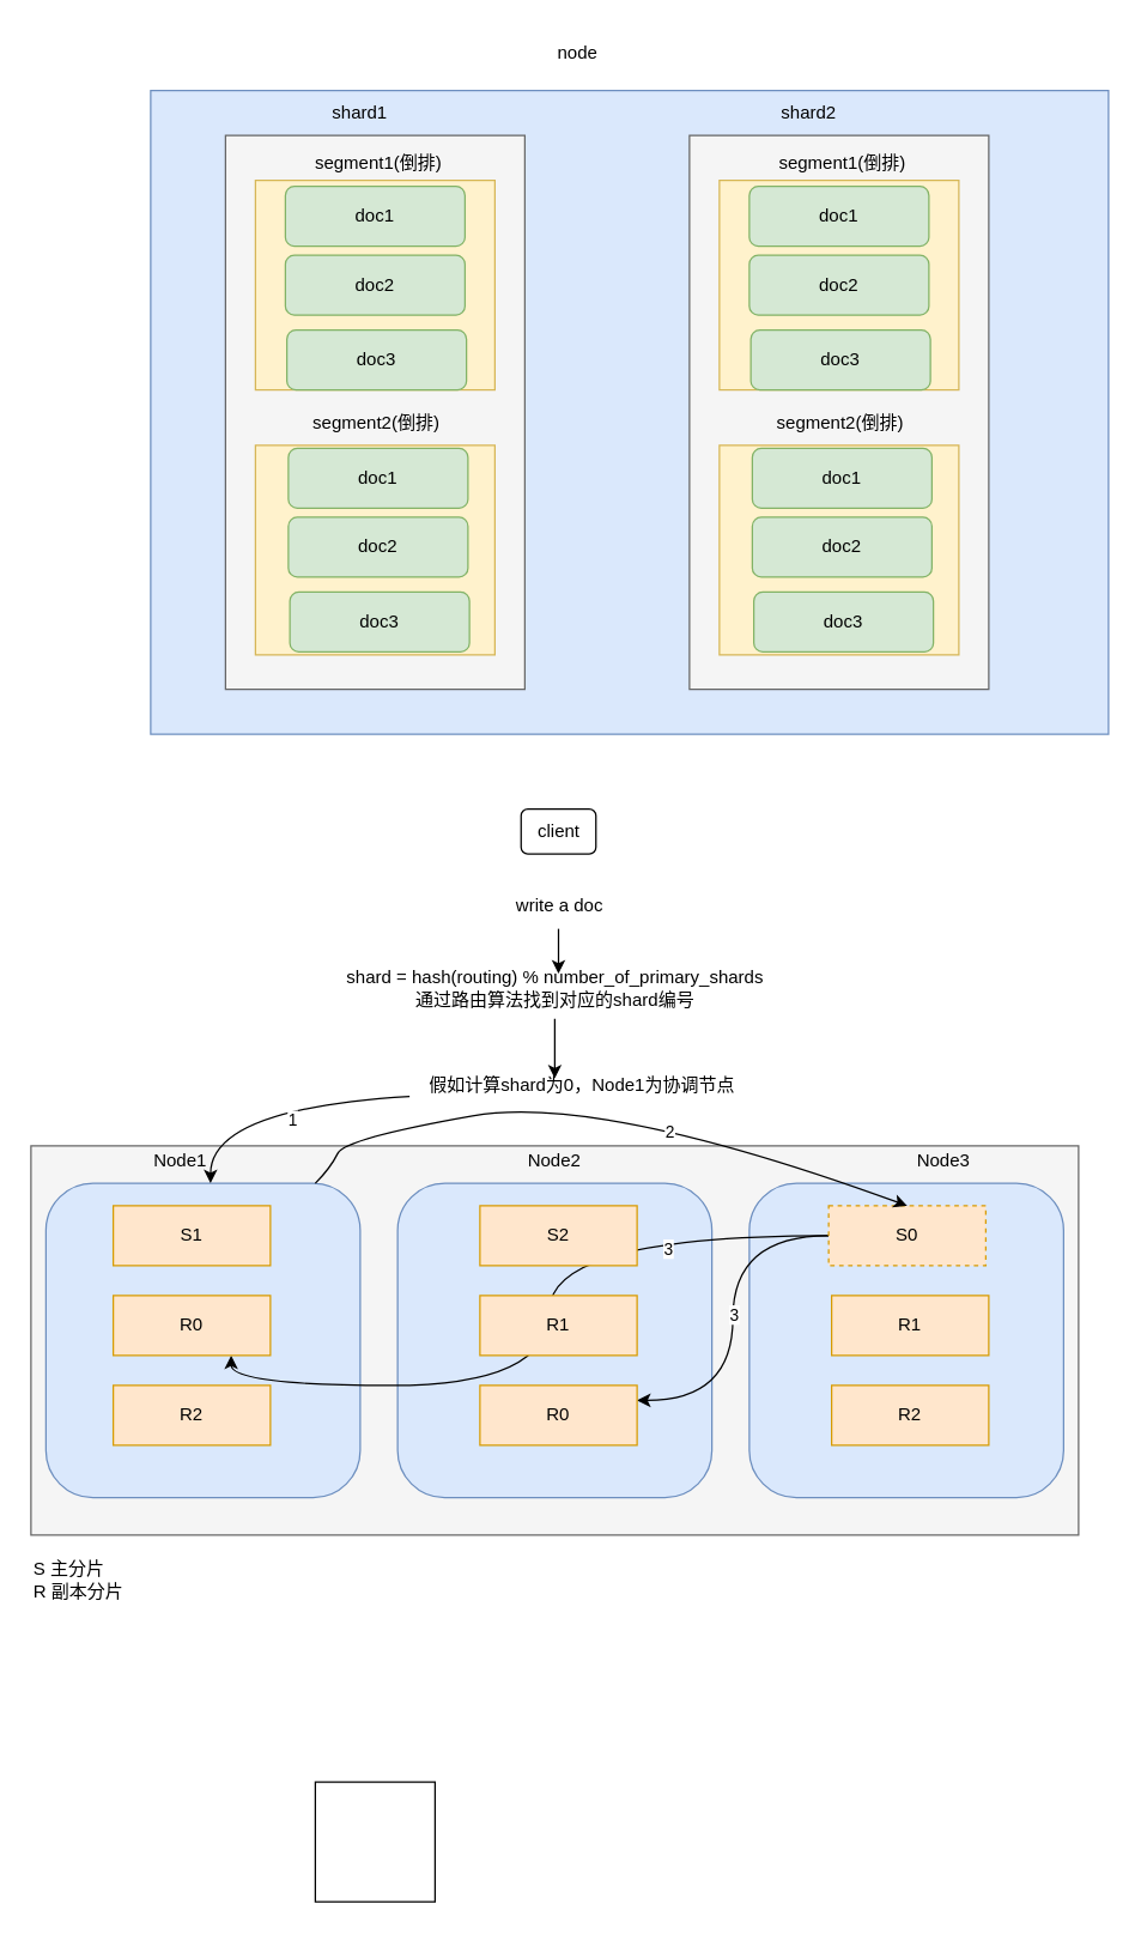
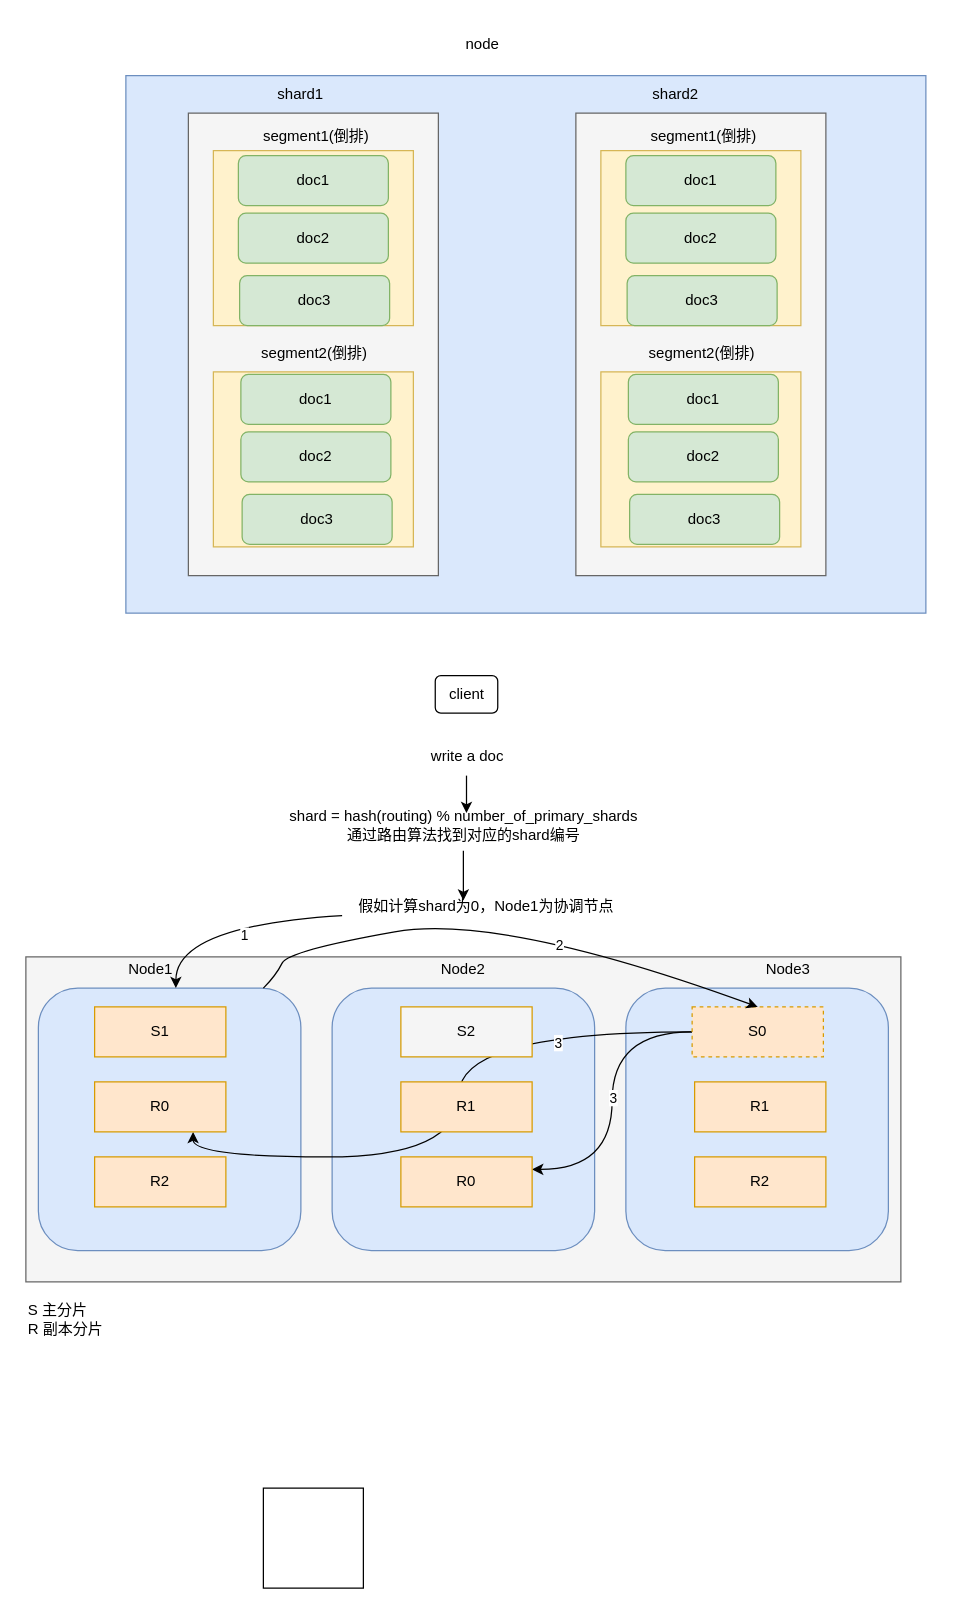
  <mxCell id="0" />
  <mxCell id="1" parent="0" />
  <mxCell id="2" value="" style="rounded=0;whiteSpace=wrap;html=1;fillColor=#dae8fc;strokeColor=#6c8ebf;" vertex="1" parent="1"><mxGeometry x="100" y="60" width="640" height="430" as="geometry" /></mxCell>
  <mxCell id="3" value="node" style="text;html=1;align=center;verticalAlign=middle;resizable=0;points=[];autosize=1;strokeColor=none;fillColor=none;" vertex="1" parent="1"><mxGeometry x="360" y="20" width="50" height="30" as="geometry" /></mxCell>
  <mxCell id="4" value="" style="rounded=0;whiteSpace=wrap;html=1;fillColor=#f5f5f5;strokeColor=#666666;fontColor=#333333;" vertex="1" parent="1"><mxGeometry x="150" y="90" width="200" height="370" as="geometry" /></mxCell>
  <mxCell id="5" value="shard1" style="text;html=1;strokeColor=none;fillColor=none;align=center;verticalAlign=middle;whiteSpace=wrap;rounded=0;" vertex="1" parent="1"><mxGeometry x="210" y="60" width="60" height="30" as="geometry" /></mxCell>
  <mxCell id="6" value="shard2" style="text;html=1;strokeColor=none;fillColor=none;align=center;verticalAlign=middle;whiteSpace=wrap;rounded=0;" vertex="1" parent="1"><mxGeometry x="510" y="60" width="60" height="30" as="geometry" /></mxCell>
  <mxCell id="7" value="" style="rounded=0;whiteSpace=wrap;html=1;fillColor=#fff2cc;strokeColor=#d6b656;" vertex="1" parent="1"><mxGeometry x="170" y="120" width="160" height="140" as="geometry" /></mxCell>
  <mxCell id="8" value="" style="rounded=0;whiteSpace=wrap;html=1;fillColor=#fff2cc;strokeColor=#d6b656;" vertex="1" parent="1"><mxGeometry x="170" y="297" width="160" height="140" as="geometry" /></mxCell>
  <mxCell id="9" value="segment1(倒排)" style="text;html=1;strokeColor=none;fillColor=none;align=center;verticalAlign=middle;whiteSpace=wrap;rounded=0;" vertex="1" parent="1"><mxGeometry x="185" y="94" width="135" height="30" as="geometry" /></mxCell>
  <mxCell id="10" value="segment2(倒排)" style="text;html=1;strokeColor=none;fillColor=none;align=center;verticalAlign=middle;whiteSpace=wrap;rounded=0;" vertex="1" parent="1"><mxGeometry x="201" y="267" width="100" height="30" as="geometry" /></mxCell>
  <mxCell id="11" value="doc1" style="rounded=1;whiteSpace=wrap;html=1;fillColor=#d5e8d4;strokeColor=#82b366;" vertex="1" parent="1"><mxGeometry x="190" y="124" width="120" height="40" as="geometry" /></mxCell>
  <mxCell id="12" value="doc2" style="rounded=1;whiteSpace=wrap;html=1;fillColor=#d5e8d4;strokeColor=#82b366;" vertex="1" parent="1"><mxGeometry x="190" y="170" width="120" height="40" as="geometry" /></mxCell>
  <mxCell id="13" value="doc3" style="rounded=1;whiteSpace=wrap;html=1;fillColor=#d5e8d4;strokeColor=#82b366;" vertex="1" parent="1"><mxGeometry x="191" y="220" width="120" height="40" as="geometry" /></mxCell>
  <mxCell id="14" value="doc1" style="rounded=1;whiteSpace=wrap;html=1;fillColor=#d5e8d4;strokeColor=#82b366;" vertex="1" parent="1"><mxGeometry x="192" y="299" width="120" height="40" as="geometry" /></mxCell>
  <mxCell id="15" value="doc2" style="rounded=1;whiteSpace=wrap;html=1;fillColor=#d5e8d4;strokeColor=#82b366;" vertex="1" parent="1"><mxGeometry x="192" y="345" width="120" height="40" as="geometry" /></mxCell>
  <mxCell id="16" value="doc3" style="rounded=1;whiteSpace=wrap;html=1;fillColor=#d5e8d4;strokeColor=#82b366;" vertex="1" parent="1"><mxGeometry x="193" y="395" width="120" height="40" as="geometry" /></mxCell>
  <mxCell id="17" value="" style="rounded=0;whiteSpace=wrap;html=1;fillColor=#f5f5f5;strokeColor=#666666;fontColor=#333333;" vertex="1" parent="1"><mxGeometry x="460" y="90" width="200" height="370" as="geometry" /></mxCell>
  <mxCell id="18" value="" style="rounded=0;whiteSpace=wrap;html=1;fillColor=#fff2cc;strokeColor=#d6b656;" vertex="1" parent="1"><mxGeometry x="480" y="120" width="160" height="140" as="geometry" /></mxCell>
  <mxCell id="19" value="" style="rounded=0;whiteSpace=wrap;html=1;fillColor=#fff2cc;strokeColor=#d6b656;" vertex="1" parent="1"><mxGeometry x="480" y="297" width="160" height="140" as="geometry" /></mxCell>
  <mxCell id="20" value="segment1(倒排)" style="text;html=1;strokeColor=none;fillColor=none;align=center;verticalAlign=middle;whiteSpace=wrap;rounded=0;" vertex="1" parent="1"><mxGeometry x="495" y="94" width="135" height="30" as="geometry" /></mxCell>
  <mxCell id="21" value="segment2(倒排)" style="text;html=1;strokeColor=none;fillColor=none;align=center;verticalAlign=middle;whiteSpace=wrap;rounded=0;" vertex="1" parent="1"><mxGeometry x="511" y="267" width="100" height="30" as="geometry" /></mxCell>
  <mxCell id="22" value="doc1" style="rounded=1;whiteSpace=wrap;html=1;fillColor=#d5e8d4;strokeColor=#82b366;" vertex="1" parent="1"><mxGeometry x="500" y="124" width="120" height="40" as="geometry" /></mxCell>
  <mxCell id="23" value="doc2" style="rounded=1;whiteSpace=wrap;html=1;fillColor=#d5e8d4;strokeColor=#82b366;" vertex="1" parent="1"><mxGeometry x="500" y="170" width="120" height="40" as="geometry" /></mxCell>
  <mxCell id="24" value="doc3" style="rounded=1;whiteSpace=wrap;html=1;fillColor=#d5e8d4;strokeColor=#82b366;" vertex="1" parent="1"><mxGeometry x="501" y="220" width="120" height="40" as="geometry" /></mxCell>
  <mxCell id="25" value="doc1" style="rounded=1;whiteSpace=wrap;html=1;fillColor=#d5e8d4;strokeColor=#82b366;" vertex="1" parent="1"><mxGeometry x="502" y="299" width="120" height="40" as="geometry" /></mxCell>
  <mxCell id="26" value="doc2" style="rounded=1;whiteSpace=wrap;html=1;fillColor=#d5e8d4;strokeColor=#82b366;" vertex="1" parent="1"><mxGeometry x="502" y="345" width="120" height="40" as="geometry" /></mxCell>
  <mxCell id="27" value="doc3" style="rounded=1;whiteSpace=wrap;html=1;fillColor=#d5e8d4;strokeColor=#82b366;" vertex="1" parent="1"><mxGeometry x="503" y="395" width="120" height="40" as="geometry" /></mxCell>
  <mxCell id="28" value="" style="rounded=0;whiteSpace=wrap;html=1;fillColor=#f5f5f5;fontColor=#333333;strokeColor=#666666;" vertex="1" parent="1"><mxGeometry x="20" y="765" width="700" height="260" as="geometry" /></mxCell>
  <mxCell id="29" style="edgeStyle=orthogonalEdgeStyle;rounded=0;orthogonalLoop=1;jettySize=auto;html=1;" edge="1" parent="1" source="30"><mxGeometry relative="1" as="geometry"><mxPoint x="372.5" y="650" as="targetPoint" /></mxGeometry></mxCell>
  <mxCell id="30" value="write a doc" style="text;html=1;align=center;verticalAlign=middle;resizable=0;points=[];autosize=1;strokeColor=none;fillColor=none;" vertex="1" parent="1"><mxGeometry x="332.5" y="590" width="80" height="30" as="geometry" /></mxCell>
  <mxCell id="31" value="client" style="rounded=1;whiteSpace=wrap;html=1;" vertex="1" parent="1"><mxGeometry x="347.5" y="540" width="50" height="30" as="geometry" /></mxCell>
  <mxCell id="32" style="edgeStyle=orthogonalEdgeStyle;rounded=0;orthogonalLoop=1;jettySize=auto;html=1;" edge="1" parent="1" source="33"><mxGeometry relative="1" as="geometry"><mxPoint x="370" y="720" as="targetPoint" /></mxGeometry></mxCell>
  <mxCell id="33" value="shard = hash(routing) % number_of_primary_shards &lt;br&gt;通过路由算法找到对应的shard编号" style="text;html=1;align=center;verticalAlign=middle;resizable=0;points=[];autosize=1;strokeColor=none;fillColor=none;" vertex="1" parent="1"><mxGeometry x="220" y="640" width="300" height="40" as="geometry" /></mxCell>
  <mxCell id="34" value="" style="rounded=1;whiteSpace=wrap;html=1;fillColor=#dae8fc;strokeColor=#6c8ebf;" vertex="1" parent="1"><mxGeometry x="30" y="790" width="210" height="210" as="geometry" /></mxCell>
  <mxCell id="35" value="" style="rounded=1;whiteSpace=wrap;html=1;fillColor=#dae8fc;strokeColor=#6c8ebf;" vertex="1" parent="1"><mxGeometry x="265" y="790" width="210" height="210" as="geometry" /></mxCell>
  <mxCell id="36" value="" style="rounded=1;whiteSpace=wrap;html=1;fillColor=#dae8fc;strokeColor=#6c8ebf;" vertex="1" parent="1"><mxGeometry x="500" y="790" width="210" height="210" as="geometry" /></mxCell>
  <mxCell id="37" value="Node1" style="text;html=1;strokeColor=none;fillColor=none;align=center;verticalAlign=middle;whiteSpace=wrap;rounded=0;" vertex="1" parent="1"><mxGeometry x="90" y="760" width="60" height="30" as="geometry" /></mxCell>
  <mxCell id="38" value="Node3" style="text;html=1;strokeColor=none;fillColor=none;align=center;verticalAlign=middle;whiteSpace=wrap;rounded=0;" vertex="1" parent="1"><mxGeometry x="600" y="760" width="60" height="30" as="geometry" /></mxCell>
  <mxCell id="39" value="Node2" style="text;html=1;strokeColor=none;fillColor=none;align=center;verticalAlign=middle;whiteSpace=wrap;rounded=0;" vertex="1" parent="1"><mxGeometry x="340" y="760" width="60" height="30" as="geometry" /></mxCell>
  <mxCell id="40" value="S1" style="rounded=0;whiteSpace=wrap;html=1;fillColor=#ffe6cc;strokeColor=#d79b00;" vertex="1" parent="1"><mxGeometry x="75" y="805" width="105" height="40" as="geometry" /></mxCell>
  <mxCell id="41" value="S 主分片&lt;br&gt;R 副本分片" style="text;html=1;align=left;verticalAlign=middle;resizable=0;points=[];autosize=1;strokeColor=none;fillColor=none;" vertex="1" parent="1"><mxGeometry x="20" y="1035" width="80" height="40" as="geometry" /></mxCell>
  <mxCell id="42" style="edgeStyle=orthogonalEdgeStyle;curved=1;rounded=0;orthogonalLoop=1;jettySize=auto;html=1;entryX=1;entryY=0.25;entryDx=0;entryDy=0;" edge="1" parent="1" source="46" target="51"><mxGeometry relative="1" as="geometry" /></mxCell>
  <mxCell id="43" value="3" style="edgeLabel;html=1;align=center;verticalAlign=middle;resizable=0;points=[];" vertex="1" connectable="0" parent="42"><mxGeometry x="-0.022" relative="1" as="geometry"><mxPoint as="offset" /></mxGeometry></mxCell>
  <mxCell id="44" style="edgeStyle=orthogonalEdgeStyle;curved=1;rounded=0;orthogonalLoop=1;jettySize=auto;html=1;entryX=0.75;entryY=1;entryDx=0;entryDy=0;" edge="1" parent="1" source="46" target="48"><mxGeometry relative="1" as="geometry" /></mxCell>
  <mxCell id="45" value="3" style="edgeLabel;html=1;align=center;verticalAlign=middle;resizable=0;points=[];" vertex="1" connectable="0" parent="44"><mxGeometry x="-0.585" y="8" relative="1" as="geometry"><mxPoint as="offset" /></mxGeometry></mxCell>
  <mxCell id="46" value="S0" style="rounded=0;whiteSpace=wrap;html=1;fillColor=#ffe6cc;strokeColor=#d79b00;dashed=1;" vertex="1" parent="1"><mxGeometry x="553" y="805" width="105" height="40" as="geometry" /></mxCell>
- <mxCell id="47" value="S2" style="rounded=0;whiteSpace=wrap;html=1;fillColor=#ffe6cc;strokeColor=#d79b00;" vertex="1" parent="1"><mxGeometry x="320" y="805" width="105" height="40" as="geometry" /></mxCell>
+ <mxCell id="47" value="S2" style="rounded=0;whiteSpace=wrap;html=1;fillColor=#f5f5f5;strokeColor=#d79b00;" vertex="1" parent="1"><mxGeometry x="320" y="805" width="105" height="40" as="geometry" /></mxCell>
  <mxCell id="48" value="R0" style="rounded=0;whiteSpace=wrap;html=1;fillColor=#ffe6cc;strokeColor=#d79b00;" vertex="1" parent="1"><mxGeometry x="75" y="865" width="105" height="40" as="geometry" /></mxCell>
  <mxCell id="49" value="R2" style="rounded=0;whiteSpace=wrap;html=1;fillColor=#ffe6cc;strokeColor=#d79b00;" vertex="1" parent="1"><mxGeometry x="75" y="925" width="105" height="40" as="geometry" /></mxCell>
  <mxCell id="50" value="R1" style="rounded=0;whiteSpace=wrap;html=1;fillColor=#ffe6cc;strokeColor=#d79b00;" vertex="1" parent="1"><mxGeometry x="320" y="865" width="105" height="40" as="geometry" /></mxCell>
  <mxCell id="51" value="R0" style="rounded=0;whiteSpace=wrap;html=1;fillColor=#ffe6cc;strokeColor=#d79b00;" vertex="1" parent="1"><mxGeometry x="320" y="925" width="105" height="40" as="geometry" /></mxCell>
  <mxCell id="52" value="R1" style="rounded=0;whiteSpace=wrap;html=1;fillColor=#ffe6cc;strokeColor=#d79b00;" vertex="1" parent="1"><mxGeometry x="555" y="865" width="105" height="40" as="geometry" /></mxCell>
  <mxCell id="53" value="R2" style="rounded=0;whiteSpace=wrap;html=1;fillColor=#ffe6cc;strokeColor=#d79b00;" vertex="1" parent="1"><mxGeometry x="555" y="925" width="105" height="40" as="geometry" /></mxCell>
  <mxCell id="54" value="假如计算shard为0，Node1为协调节点" style="text;html=1;align=center;verticalAlign=middle;resizable=0;points=[];autosize=1;strokeColor=none;fillColor=none;" vertex="1" parent="1"><mxGeometry x="273" y="710" width="230" height="30" as="geometry" /></mxCell>
  <mxCell id="55" value="" style="curved=1;endArrow=classic;html=1;rounded=0;" edge="1" parent="1" source="54"><mxGeometry width="50" height="50" relative="1" as="geometry"><mxPoint x="140" y="790" as="sourcePoint" /><mxPoint x="140" y="790" as="targetPoint" /><Array as="points"><mxPoint x="140" y="740" /></Array></mxGeometry></mxCell>
  <mxCell id="56" value="1" style="edgeLabel;html=1;align=center;verticalAlign=middle;resizable=0;points=[];" vertex="1" connectable="0" parent="55"><mxGeometry x="-0.139" y="11" relative="1" as="geometry"><mxPoint as="offset" /></mxGeometry></mxCell>
  <mxCell id="57" value="" style="curved=1;endArrow=classic;html=1;rounded=0;entryX=0.5;entryY=0;entryDx=0;entryDy=0;" edge="1" parent="1" target="46"><mxGeometry width="50" height="50" relative="1" as="geometry"><mxPoint x="210" y="790" as="sourcePoint" /><mxPoint x="280" y="760" as="targetPoint" /><Array as="points"><mxPoint x="220" y="780" /><mxPoint x="230" y="760" /><mxPoint x="400" y="730" /></Array></mxGeometry></mxCell>
  <mxCell id="58" value="2" style="edgeLabel;html=1;align=center;verticalAlign=middle;resizable=0;points=[];" vertex="1" connectable="0" parent="57"><mxGeometry x="0.223" y="-8" relative="1" as="geometry"><mxPoint as="offset" /></mxGeometry></mxCell>
  <mxCell id="59" value="" style="whiteSpace=wrap;html=1;aspect=fixed;" vertex="1" parent="1"><mxGeometry x="210" y="1190" width="80" height="80" as="geometry" /></mxCell>
